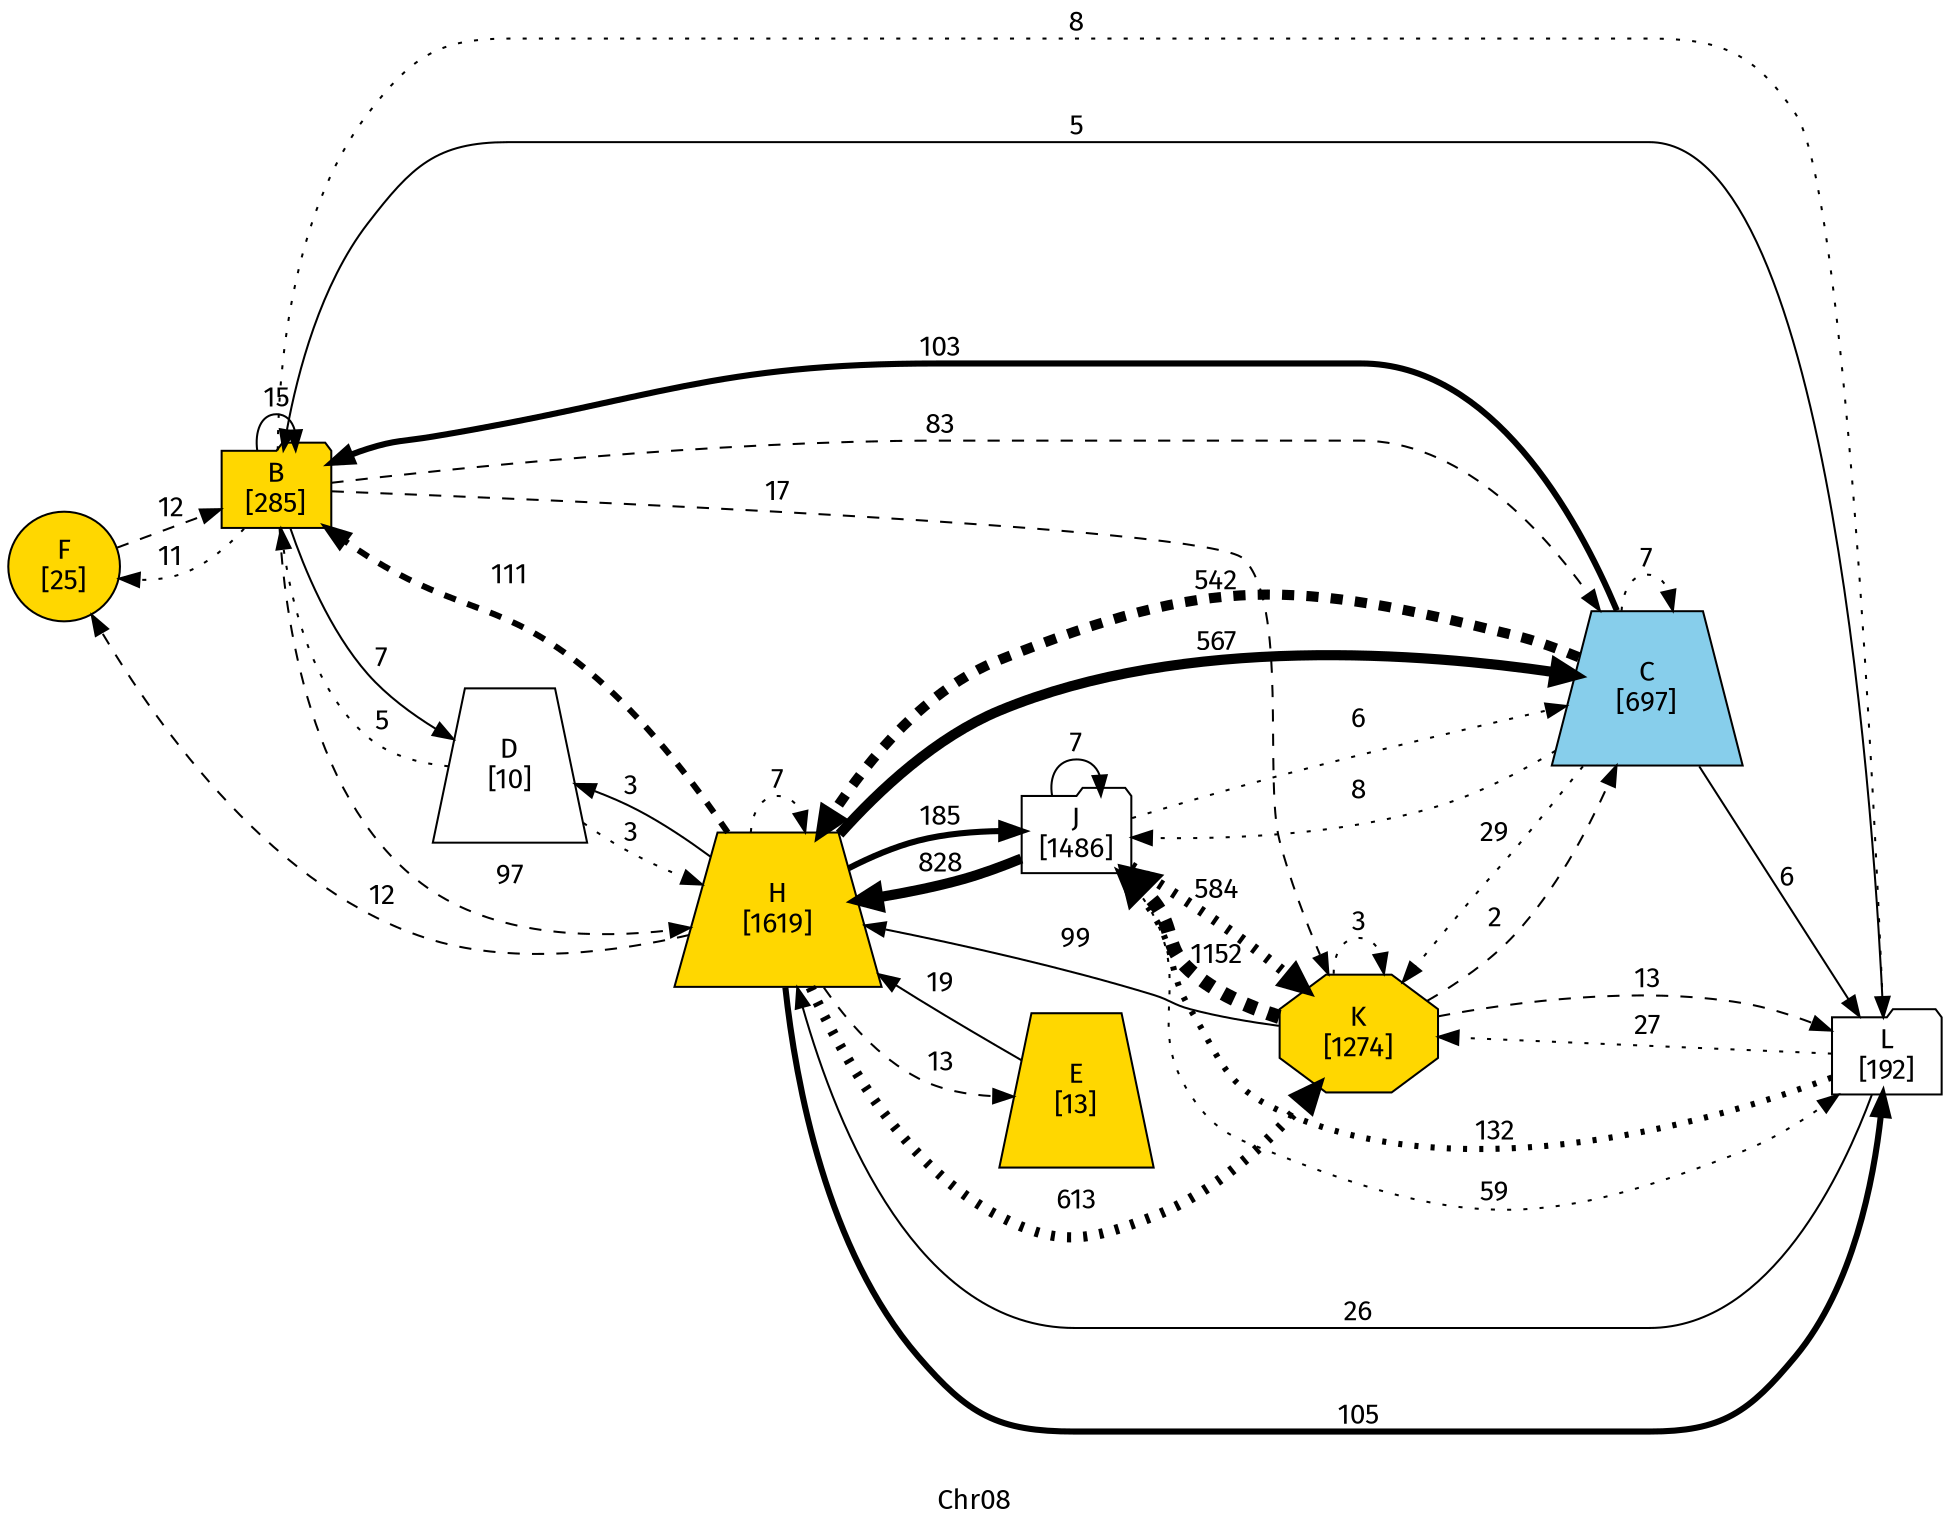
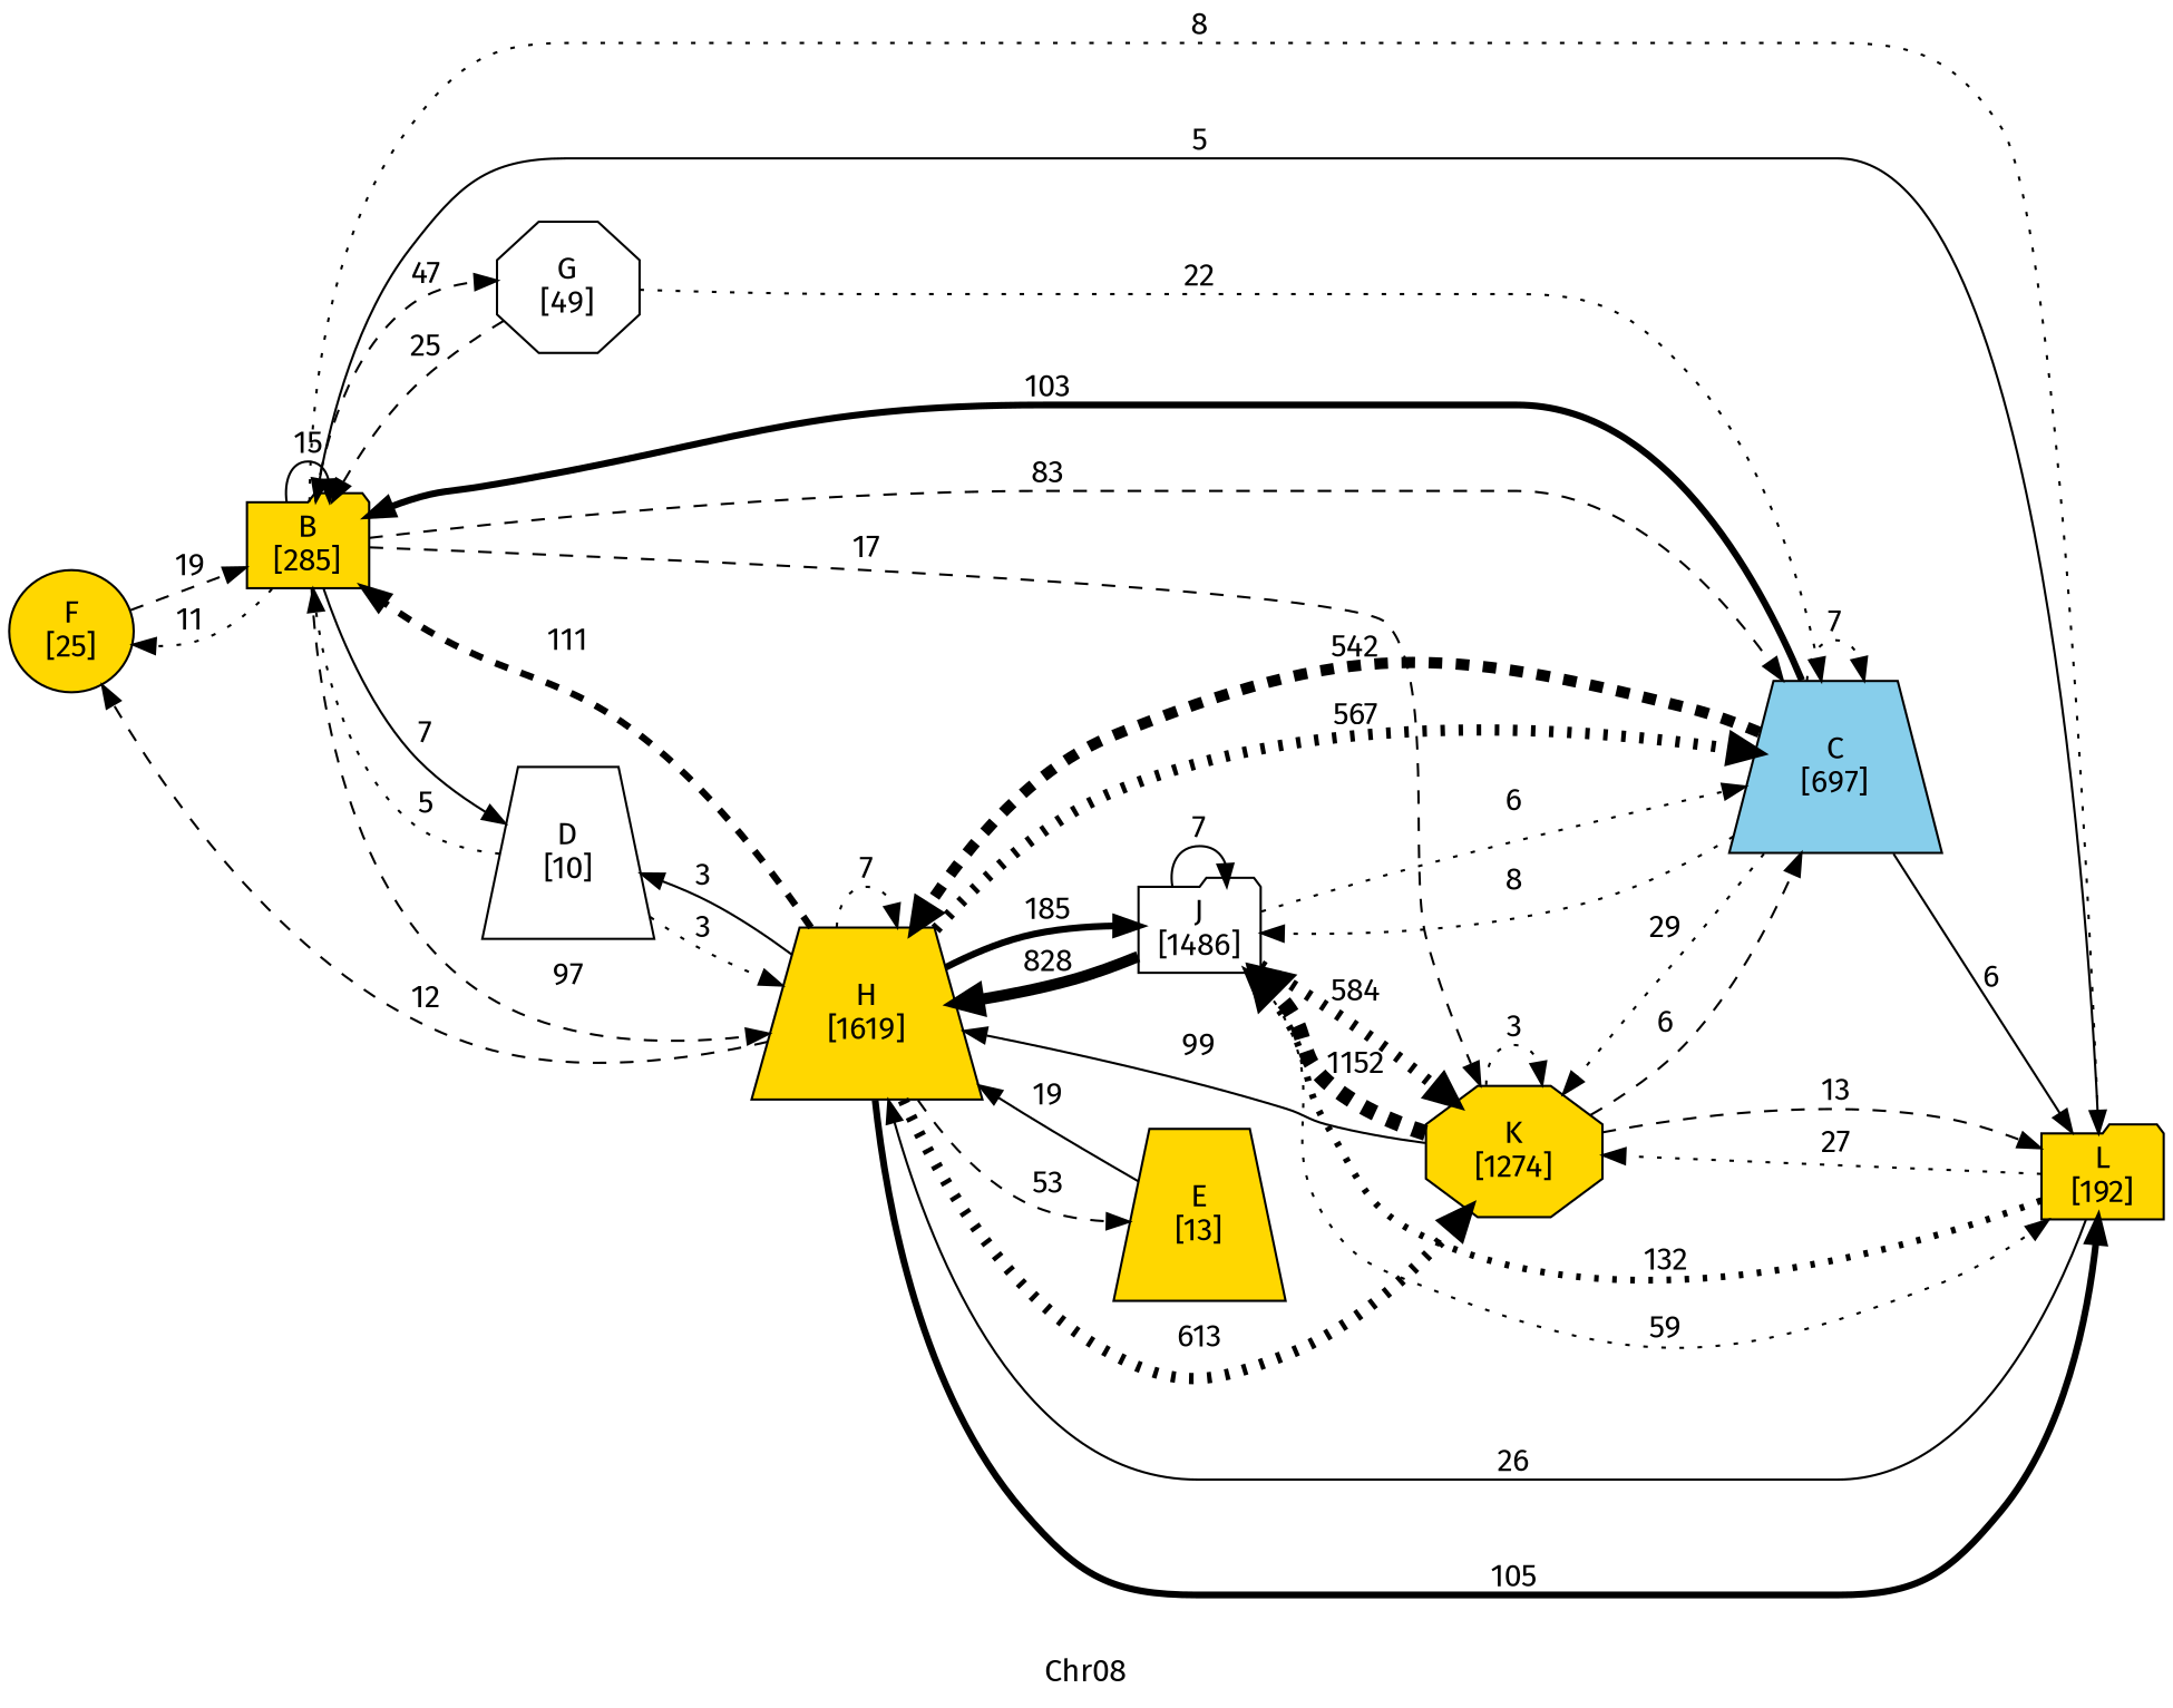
  digraph {
    fontname="Fira Sans"
    label=Chr08
    rankdir=LR
    node [fillcolor=gold fontname="Fira Sans" shape=trapezium style=filled]
    edge [fontname="Fira Sans" penwidth=1 style=dotted]
    n1 [label="F\n[25]" shape=ellipse]
    n2 [label="B\n[285]" shape=folder]
    n3 [label="H\n[1619]"]
    n4 [fillcolor=skyblue label="C\n[697]"]
-   n5 [fillcolor=white label="L\n[192]" shape=folder]
+   n5 [label="L\n[192]" shape=folder]
    n6 [label="K\n[1274]" shape=octagon]
+   n7 [fillcolor=white label="G\n[49]" shape=octagon]
    n8 [fillcolor=white label="D\n[10]"]
    n9 [label="E\n[13]"]
    n10 [fillcolor=white label="J\n[1486]" shape=folder]
-   n1 -> n2 [label=12 style=dashed]
+   n1 -> n2 [label=19 style=dashed]
    n2 -> n1 [label=11]
    n2 -> n2 [label=15 style=solid]
    n2 -> n3 [label=97 style=dashed]
    n2 -> n4 [label=83 style=dashed]
    n2 -> n5 [label=8]
    n2 -> n6 [label=17 style=dashed]
+   n2 -> n7 [label=47 style=dashed]
    n2 -> n8 [label=7 style=solid]
    n3 -> n1 [label=12 style=dashed]
    n3 -> n2 [label=111 penwidth=3 style=dashed]
    n3 -> n3 [label=7]
-   n3 -> n4 [label=567 penwidth=5 style=solid]
+   n3 -> n4 [label=567 penwidth=5]
    n3 -> n5 [label=105 penwidth=3 style=solid]
    n3 -> n6 [label=613 penwidth=5]
    n3 -> n8 [label=3 style=solid]
-   n3 -> n9 [label=13 style=dashed]
+   n3 -> n9 [label=53 style=dashed]
    n3 -> n10 [label=185 penwidth=3 style=solid]
    n4 -> n2 [label=103 penwidth=3 style=solid]
    n4 -> n3 [label=542 penwidth=5 style=dashed]
    n4 -> n4 [label=7]
    n4 -> n5 [label=6 style=solid]
    n4 -> n6 [label=29]
    n4 -> n10 [label=8]
    n5 -> n2 [label=5 style=solid]
    n5 -> n3 [label=26 style=solid]
    n5 -> n6 [label=27]
    n5 -> n10 [label=132 penwidth=3]
    n6 -> n3 [label=99 style=solid]
-   n6 -> n4 [label=2 style=dashed]
+   n6 -> n4 [label=6 style=dashed]
    n6 -> n5 [label=13 style=dashed]
    n6 -> n6 [label=3]
    n6 -> n10 [label=1152 penwidth=7 style=dashed]
+   n7 -> n2 [label=25 style=dashed]
+   n7 -> n4 [label=22]
    n8 -> n2 [label=5]
    n8 -> n3 [label=3]
    n9 -> n3 [label=19 style=solid]
    n10 -> n3 [label=828 penwidth=5 style=solid]
    n10 -> n4 [label=6]
    n10 -> n5 [label=59]
    n10 -> n6 [label=584 penwidth=5]
    n10 -> n10 [label=7 style=solid]
  }
